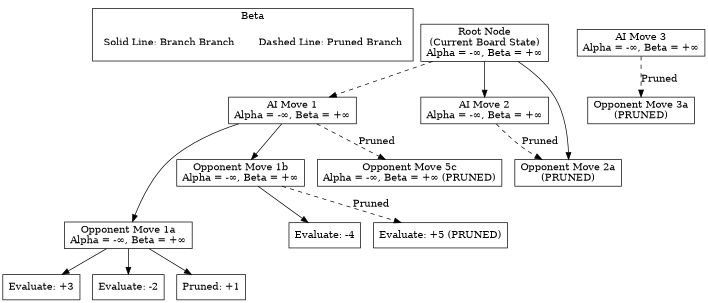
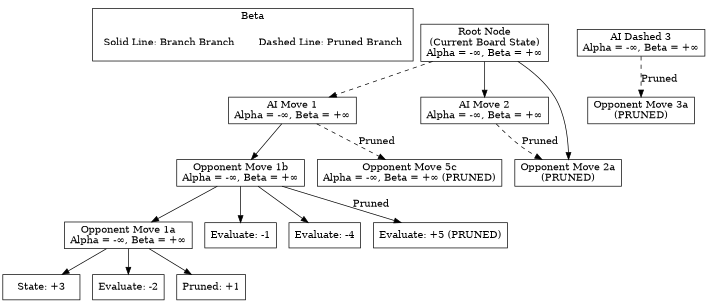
  digraph {
    rankdir=TB
    node [shape=box]
    n1 [label="Dashed Line: Pruned Branch" shape=plaintext]
    n2 [label="Solid Line: Branch Branch" shape=plaintext]
    n3 [label="Root Node\n(Current Board State)\nAlpha = -∞, Beta = +∞"]
    n4 [label="AI Move 1\nAlpha = -∞, Beta = +∞"]
    n5 [label="AI Move 2\nAlpha = -∞, Beta = +∞"]
    n6 [label="Opponent Move 2a\n(PRUNED)"]
    n7 [label="Opponent Move 1a\nAlpha = -∞, Beta = +∞"]
    n8 [label="Opponent Move 1b\nAlpha = -∞, Beta = +∞"]
    n9 [label="Opponent Move 5c\nAlpha = -∞, Beta = +∞ (PRUNED)"]
-   n10 [label="AI Move 3\nAlpha = -∞, Beta = +∞"]
+   n10 [label="AI Dashed 3\nAlpha = -∞, Beta = +∞"]
    n11 [label="Opponent Move 3a\n(PRUNED)"]
-   n12 [label="Evaluate: +3"]
+   n12 [label="State: +3"]
    n13 [label="Evaluate: -2"]
    n14 [label="Pruned: +1"]
+   n15 [label="Evaluate: -1"]
    n16 [label="Evaluate: -4"]
    n17 [label="Evaluate: +5 (PRUNED)"]
    subgraph cluster_1 {
      label=Beta
      n1
      n2
    }
    n3 -> n4 [style=dashed]
    n3 -> n5
    n3 -> n6
-   n4 -> n7
+   n8 -> n7
    n4 -> n8
    n4 -> n9 [label=Pruned style=dashed]
    n5 -> n6 [label=Pruned style=dashed]
    n7 -> n12
    n7 -> n13
    n7 -> n14
+   n8 -> n15
    n8 -> n16
-   n8 -> n17 [label=Pruned style=dashed]
+   n8 -> n17 [label=Pruned style=solid]
    n10 -> n11 [label=Pruned style=dashed]
  }
